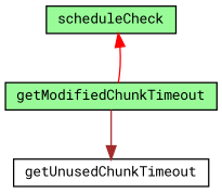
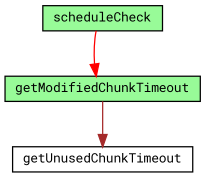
  digraph {
    fontname="Roboto Mono"
    rankdir=TB
    node [color=black fillcolor=palegreen fontname="Roboto Mono" fontsize=10 shape=record style=filled]
    edge [fontname="Roboto Mono" fontsize=10 labelfontname=Helvetica labelfontsize=10 style=solid]
    n1 [fontcolor=black height=0.2 label=scheduleCheck width=0.4]
    n2 [height=0.2 label=getModifiedChunkTimeout width=0.4]
    n3 [fillcolor=white height=0.2 label=getUnusedChunkTimeout width=0.4]
-   n2 -> n1 [color=red]
+   n1 -> n2 [color=red]
    n2 -> n3 [color=brown]
  }
